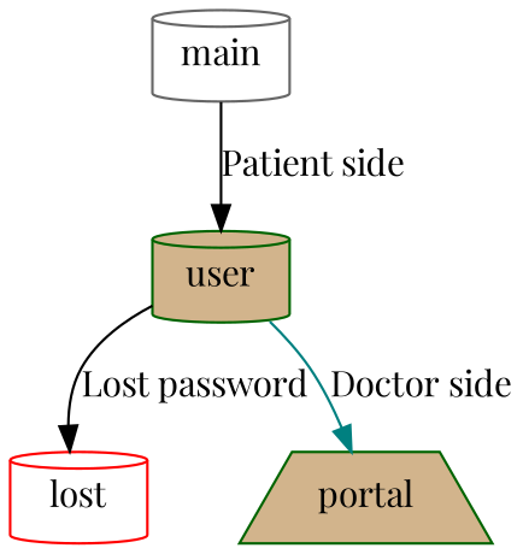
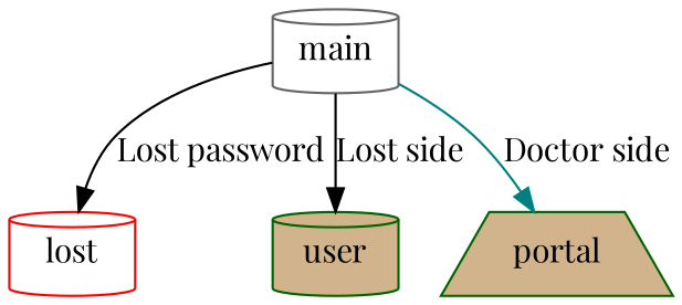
  digraph {
    fontname="Playfair Display"
    node [color=darkgreen fillcolor=white fontname="Playfair Display" shape=cylinder style=filled]
    edge [color=black fontname="Playfair Display"]
    main [color=gray40]
    lost [color=red]
    user [fillcolor=tan]
    portal [fillcolor=tan shape=trapezium]
-   user -> lost [label="Lost password"]
-   main -> user [label="Patient side"]
-   user -> portal [color=teal label="Doctor side"]
+   main -> lost [label="Lost password"]
+   main -> user [label="Lost side"]
+   main -> portal [color=teal label="Doctor side"]
  }
